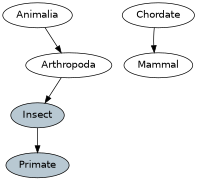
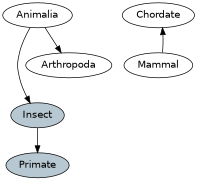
  digraph {
    fontname="DejaVu Sans"
    node [fontname="DejaVu Sans"]
    edge [fontname="DejaVu Sans"]
    Insect [fillcolor="#b8c8d2" style=filled]
    Primate [fillcolor="#b8c8d2" style=filled]
    Animalia
    Arthropoda
    Chordate
    Mammal
    Insect -> Primate
    Animalia -> Arthropoda
-   Arthropoda -> Insect
-   Chordate -> Mammal
+   Animalia -> Insect
+   Mammal -> Chordate
  }
